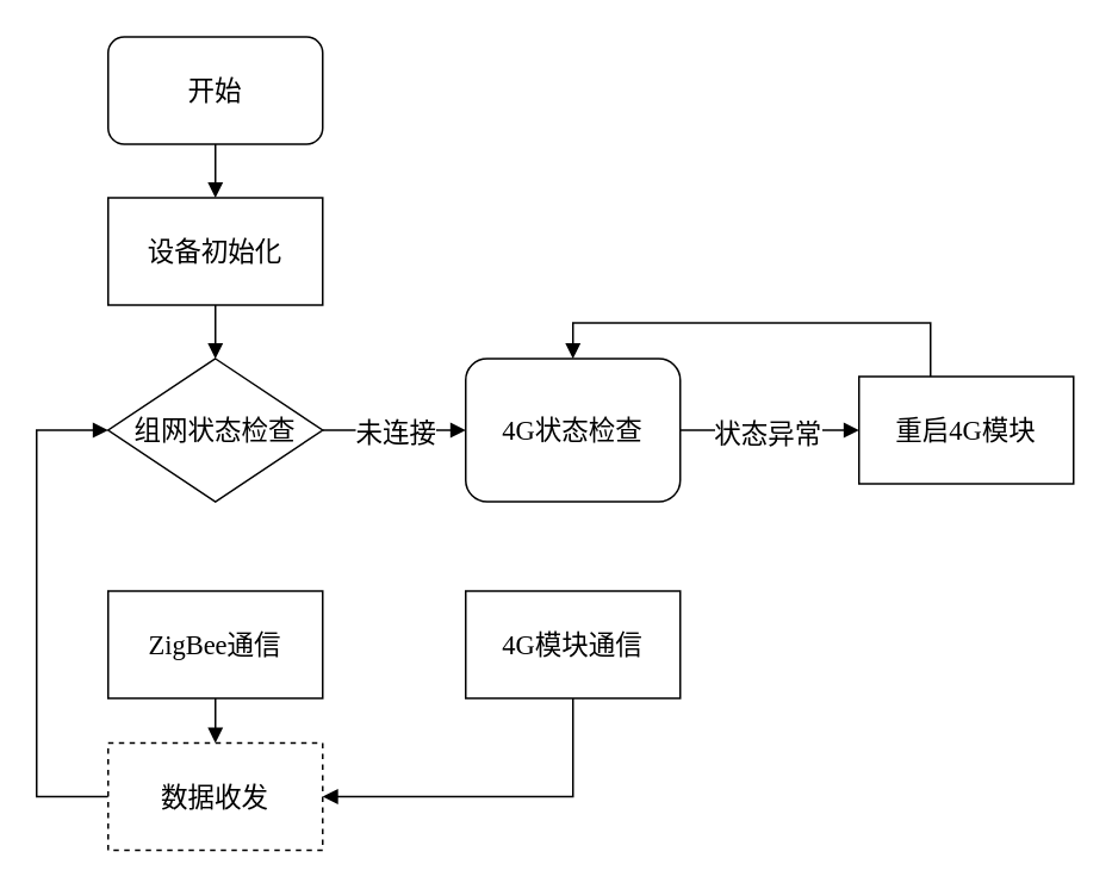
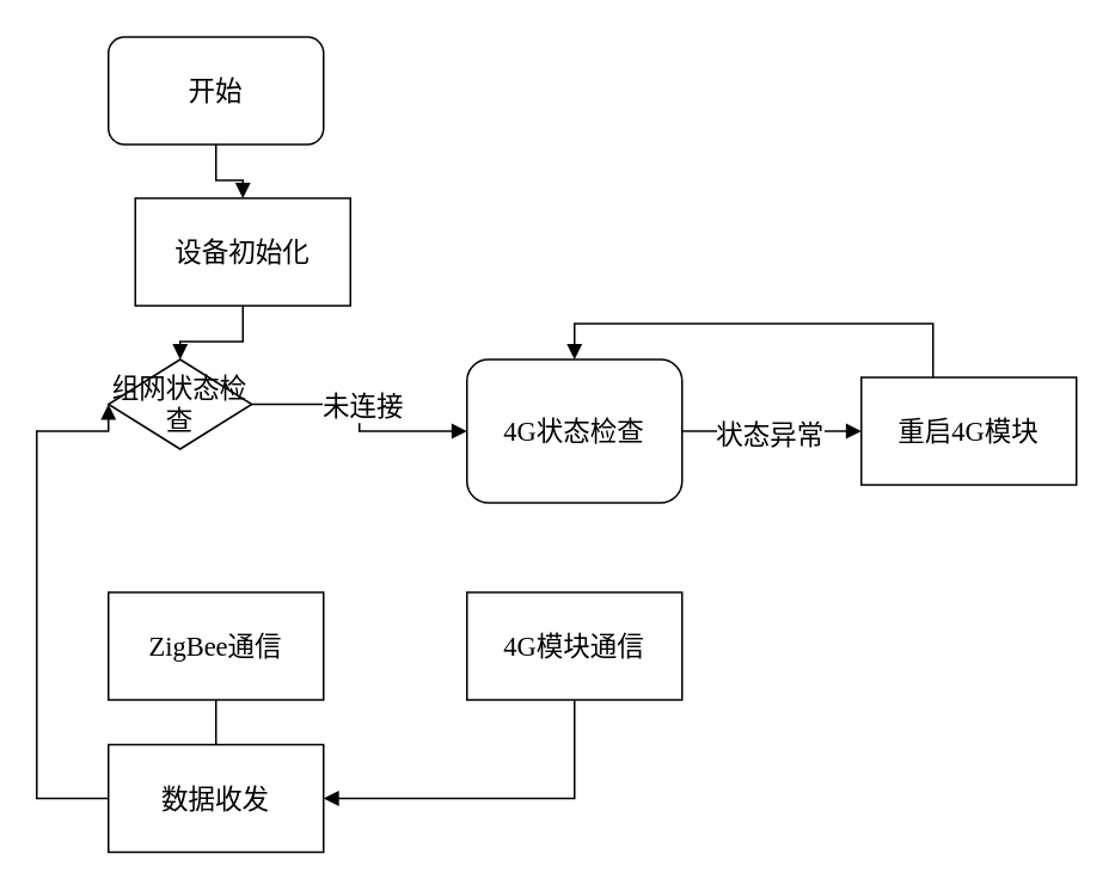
  <mxCell id="0" />
  <mxCell id="1" parent="0" />
  <mxCell id="2" value="" style="edgeStyle=orthogonalEdgeStyle;rounded=0;orthogonalLoop=1;jettySize=auto;html=1;strokeColor=default;align=center;verticalAlign=middle;fontFamily=Verdana;fontSize=15;fontColor=default;labelBackgroundColor=default;endArrow=block;endFill=1;" edge="1" parent="1" source="3" target="5"><mxGeometry relative="1" as="geometry" /></mxCell>
  <mxCell id="3" value="&lt;font style=&quot;font-size: 15px;&quot;&gt;开始&lt;/font&gt;" style="rounded=1;whiteSpace=wrap;html=1;fontSize=15;fontFamily=Verdana;" vertex="1" parent="1"><mxGeometry x="60" y="20" width="120" height="60" as="geometry" /></mxCell>
  <mxCell id="4" value="" style="edgeStyle=orthogonalEdgeStyle;rounded=0;orthogonalLoop=1;jettySize=auto;html=1;strokeColor=default;align=center;verticalAlign=middle;fontFamily=Verdana;fontSize=15;fontColor=default;labelBackgroundColor=default;endArrow=block;endFill=1;" edge="1" parent="1" source="5" target="8"><mxGeometry relative="1" as="geometry" /></mxCell>
- <mxCell id="5" value="&lt;font style=&quot;font-size: 15px;&quot;&gt;设备初始化&lt;/font&gt;" style="whiteSpace=wrap;html=1;fontSize=15;fontFamily=Verdana;" vertex="1" parent="1"><mxGeometry x="60" y="110" width="120" height="60" as="geometry" /></mxCell>
+ <mxCell id="5" value="&lt;font style=&quot;font-size: 15px;&quot;&gt;设备初始化&lt;/font&gt;" style="whiteSpace=wrap;html=1;fontSize=15;fontFamily=Verdana;" vertex="1" parent="1"><mxGeometry x="75" y="110" width="120" height="60" as="geometry" /></mxCell>
  <mxCell id="6" style="edgeStyle=orthogonalEdgeStyle;rounded=0;orthogonalLoop=1;jettySize=auto;html=1;entryX=0;entryY=0.5;entryDx=0;entryDy=0;strokeColor=default;align=center;verticalAlign=middle;fontFamily=Verdana;fontSize=15;fontColor=default;labelBackgroundColor=default;endArrow=block;endFill=1;" edge="1" parent="1" source="8" target="13"><mxGeometry relative="1" as="geometry" /></mxCell>
  <mxCell id="7" value="未连接" style="edgeLabel;html=1;align=center;verticalAlign=middle;resizable=0;points=[];fontFamily=Verdana;fontSize=15;fontColor=default;labelBackgroundColor=default;" vertex="1" connectable="0" parent="6"><mxGeometry x="-0.229" relative="1" as="geometry"><mxPoint x="9" as="offset" /></mxGeometry></mxCell>
- <mxCell id="8" value="组网状态检查" style="rhombus;whiteSpace=wrap;html=1;fontSize=15;fontFamily=Verdana;" vertex="1" parent="1"><mxGeometry x="60" y="200" width="120" height="80" as="geometry" /></mxCell>
- <mxCell id="9" value="" style="edgeStyle=orthogonalEdgeStyle;rounded=0;orthogonalLoop=1;jettySize=auto;html=1;strokeColor=default;align=center;verticalAlign=middle;fontFamily=Verdana;fontSize=15;fontColor=default;labelBackgroundColor=default;endArrow=block;endFill=1;" edge="1" parent="1" source="10" target="19"><mxGeometry relative="1" as="geometry" /></mxCell>
+ <mxCell id="8" value="组网状态检查" style="rhombus;whiteSpace=wrap;html=1;fontSize=15;fontFamily=Verdana;" vertex="1" parent="1"><mxGeometry x="60" y="200" width="80" height="50" as="geometry" /></mxCell>
+ <mxCell id="9" value="" style="edgeStyle=orthogonalEdgeStyle;rounded=0;orthogonalLoop=1;jettySize=auto;html=1;strokeColor=default;align=center;verticalAlign=middle;fontFamily=Verdana;fontSize=15;fontColor=default;labelBackgroundColor=default;endArrow=none;endFill=1;" edge="1" parent="1" source="10" target="19"><mxGeometry relative="1" as="geometry" /></mxCell>
  <mxCell id="10" value="ZigBee通信" style="whiteSpace=wrap;html=1;fontSize=15;fontFamily=Verdana;" vertex="1" parent="1"><mxGeometry x="60" y="330" width="120" height="60" as="geometry" /></mxCell>
  <mxCell id="11" style="edgeStyle=orthogonalEdgeStyle;rounded=0;orthogonalLoop=1;jettySize=auto;html=1;entryX=0;entryY=0.5;entryDx=0;entryDy=0;strokeColor=default;align=center;verticalAlign=middle;fontFamily=Verdana;fontSize=15;fontColor=default;labelBackgroundColor=default;endArrow=block;endFill=1;" edge="1" parent="1" source="13" target="17"><mxGeometry relative="1" as="geometry" /></mxCell>
  <mxCell id="12" value="状态异常" style="edgeLabel;html=1;align=center;verticalAlign=middle;resizable=0;points=[];fontFamily=Verdana;fontSize=15;fontColor=default;labelBackgroundColor=default;" vertex="1" connectable="0" parent="11"><mxGeometry x="-0.043" y="-1" relative="1" as="geometry"><mxPoint as="offset" /></mxGeometry></mxCell>
  <mxCell id="13" value="4G状态检查" style="whiteSpace=wrap;html=1;fontSize=15;fontFamily=Verdana;rounded=1;" vertex="1" parent="1"><mxGeometry x="260" y="200" width="120" height="80" as="geometry" /></mxCell>
  <mxCell id="14" style="edgeStyle=orthogonalEdgeStyle;rounded=0;orthogonalLoop=1;jettySize=auto;html=1;entryX=1;entryY=0.5;entryDx=0;entryDy=0;strokeColor=default;align=center;verticalAlign=middle;fontFamily=Verdana;fontSize=11;fontColor=default;labelBackgroundColor=default;endArrow=block;endFill=1;" edge="1" parent="1" source="15" target="19"><mxGeometry relative="1" as="geometry"><Array as="points"><mxPoint x="320" y="445" /></Array></mxGeometry></mxCell>
  <mxCell id="15" value="4G模块通信" style="whiteSpace=wrap;html=1;fontSize=15;fontFamily=Verdana;" vertex="1" parent="1"><mxGeometry x="260" y="330" width="120" height="60" as="geometry" /></mxCell>
  <mxCell id="16" style="edgeStyle=orthogonalEdgeStyle;rounded=0;orthogonalLoop=1;jettySize=auto;html=1;entryX=0.5;entryY=0;entryDx=0;entryDy=0;strokeColor=default;align=center;verticalAlign=middle;fontFamily=Verdana;fontSize=15;fontColor=default;labelBackgroundColor=default;endArrow=block;endFill=1;" edge="1" parent="1" source="17" target="13"><mxGeometry relative="1" as="geometry"><Array as="points"><mxPoint x="520" y="180" /><mxPoint x="320" y="180" /></Array></mxGeometry></mxCell>
  <mxCell id="17" value="重启4G模块" style="whiteSpace=wrap;html=1;fontSize=15;fontFamily=Verdana;" vertex="1" parent="1"><mxGeometry x="480" y="210" width="120" height="60" as="geometry" /></mxCell>
  <mxCell id="18" style="edgeStyle=orthogonalEdgeStyle;rounded=0;orthogonalLoop=1;jettySize=auto;html=1;entryX=0;entryY=0.5;entryDx=0;entryDy=0;strokeColor=default;align=center;verticalAlign=middle;fontFamily=Verdana;fontSize=15;fontColor=default;labelBackgroundColor=default;endArrow=block;endFill=1;" edge="1" parent="1" source="19" target="8"><mxGeometry relative="1" as="geometry"><Array as="points"><mxPoint x="20" y="445" /><mxPoint x="20" y="240" /></Array></mxGeometry></mxCell>
- <mxCell id="19" value="数据收发" style="whiteSpace=wrap;html=1;fontSize=15;fontFamily=Verdana;dashed=1;" vertex="1" parent="1"><mxGeometry x="60" y="415" width="120" height="60" as="geometry" /></mxCell>
+ <mxCell id="19" value="数据收发" style="whiteSpace=wrap;html=1;fontSize=15;fontFamily=Verdana;" vertex="1" parent="1"><mxGeometry x="60" y="415" width="120" height="60" as="geometry" /></mxCell>
